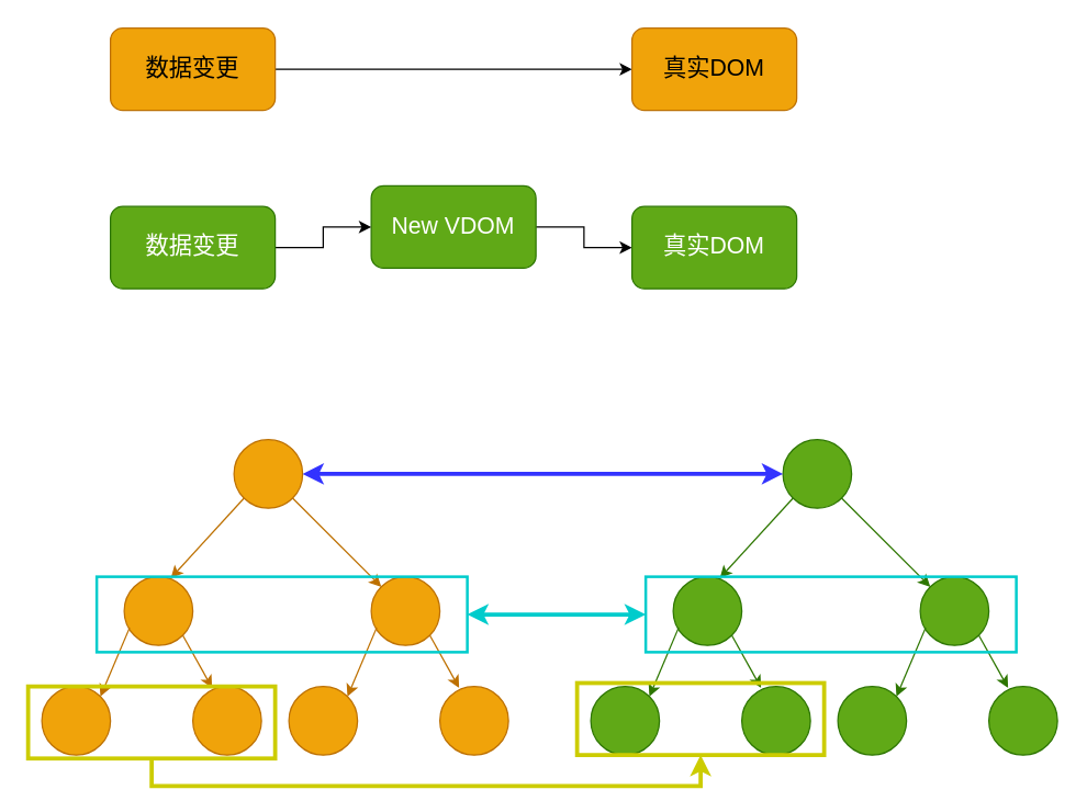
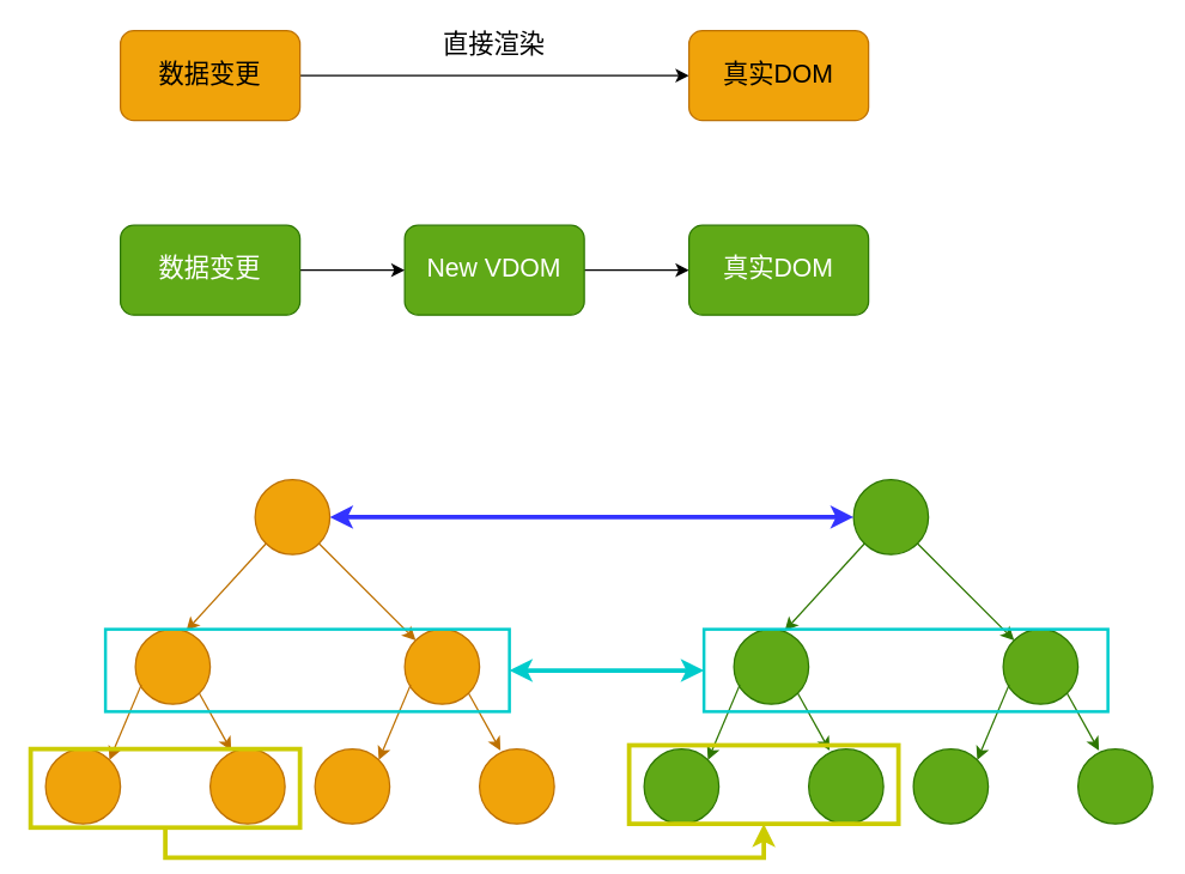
  <mxCell id="0" />
  <mxCell id="1" parent="0" />
  <mxCell id="2" style="edgeStyle=orthogonalEdgeStyle;rounded=0;orthogonalLoop=1;jettySize=auto;html=1;exitX=1;exitY=0.5;exitDx=0;exitDy=0;entryX=0;entryY=0.5;entryDx=0;entryDy=0;fontSize=17;" edge="1" parent="1" source="3" target="6"><mxGeometry relative="1" as="geometry" /></mxCell>
- <mxCell id="3" value="New VDOM" style="rounded=1;whiteSpace=wrap;html=1;fontColor=#ffffff;strokeColor=#2D7600;fillColor=#60a917;fontSize=17;" vertex="1" parent="1"><mxGeometry x="270" y="135" width="120" height="60" as="geometry" /></mxCell>
+ <mxCell id="3" value="New VDOM" style="rounded=1;whiteSpace=wrap;html=1;fontColor=#ffffff;strokeColor=#2D7600;fillColor=#60a917;fontSize=17;" vertex="1" parent="1"><mxGeometry x="270" y="150" width="120" height="60" as="geometry" /></mxCell>
  <mxCell id="4" style="edgeStyle=orthogonalEdgeStyle;rounded=0;orthogonalLoop=1;jettySize=auto;html=1;exitX=1;exitY=0.5;exitDx=0;exitDy=0;entryX=0;entryY=0.5;entryDx=0;entryDy=0;fontSize=17;" edge="1" parent="1" source="5" target="3"><mxGeometry relative="1" as="geometry" /></mxCell>
  <mxCell id="5" value="数据变更" style="rounded=1;whiteSpace=wrap;html=1;fontColor=#ffffff;strokeColor=#2D7600;fillColor=#60a917;fontSize=17;" vertex="1" parent="1"><mxGeometry x="80" y="150" width="120" height="60" as="geometry" /></mxCell>
  <mxCell id="6" value="真实DOM" style="rounded=1;whiteSpace=wrap;html=1;fontColor=#ffffff;strokeColor=#2D7600;fillColor=#60a917;fontSize=17;" vertex="1" parent="1"><mxGeometry x="460" y="150" width="120" height="60" as="geometry" /></mxCell>
  <mxCell id="7" style="edgeStyle=orthogonalEdgeStyle;rounded=0;orthogonalLoop=1;jettySize=auto;html=1;exitX=1;exitY=0.5;exitDx=0;exitDy=0;entryX=0;entryY=0.5;entryDx=0;entryDy=0;fontSize=17;" edge="1" parent="1" source="8" target="9"><mxGeometry relative="1" as="geometry" /></mxCell>
  <mxCell id="8" value="数据变更" style="rounded=1;whiteSpace=wrap;html=1;fontColor=#000000;strokeColor=#BD7000;fillColor=#f0a30a;fontSize=17;" vertex="1" parent="1"><mxGeometry x="80" y="20" width="120" height="60" as="geometry" /></mxCell>
  <mxCell id="9" value="真实DOM" style="rounded=1;whiteSpace=wrap;html=1;fontColor=#000000;strokeColor=#BD7000;fillColor=#f0a30a;fontSize=17;" vertex="1" parent="1"><mxGeometry x="460" y="20" width="120" height="60" as="geometry" /></mxCell>
+ <mxCell id="10" value="直接渲染" style="text;html=1;strokeColor=none;fillColor=none;align=center;verticalAlign=middle;whiteSpace=wrap;rounded=0;fontSize=17;" vertex="1" parent="1"><mxGeometry x="280" y="20" width="100" height="20" as="geometry" /></mxCell>
  <mxCell id="11" value="" style="ellipse;whiteSpace=wrap;html=1;aspect=fixed;fontSize=17;fillColor=#f0a30a;strokeColor=#BD7000;fontColor=#000000;" vertex="1" parent="1"><mxGeometry x="170" y="320" width="50" height="50" as="geometry" /></mxCell>
  <mxCell id="12" value="" style="endArrow=classic;html=1;fontSize=17;exitX=0;exitY=1;exitDx=0;exitDy=0;entryX=0.02;entryY=0.32;entryDx=0;entryDy=0;entryPerimeter=0;fillColor=#f0a30a;strokeColor=#BD7000;" edge="1" parent="1" source="11" target="14"><mxGeometry width="50" height="50" relative="1" as="geometry"><mxPoint x="390" y="520" as="sourcePoint" /><mxPoint x="140" y="430" as="targetPoint" /></mxGeometry></mxCell>
  <mxCell id="13" value="" style="endArrow=classic;html=1;fontSize=17;exitX=1;exitY=1;exitDx=0;exitDy=0;entryX=0;entryY=1;entryDx=0;entryDy=0;fillColor=#f0a30a;strokeColor=#BD7000;" edge="1" parent="1" source="11" target="19"><mxGeometry width="50" height="50" relative="1" as="geometry"><mxPoint x="187.322" y="412.678" as="sourcePoint" /><mxPoint x="237.322" y="437.322" as="targetPoint" /></mxGeometry></mxCell>
  <mxCell id="14" value="" style="ellipse;whiteSpace=wrap;html=1;aspect=fixed;fontSize=17;direction=south;fillColor=#f0a30a;strokeColor=#BD7000;fontColor=#000000;" vertex="1" parent="1"><mxGeometry x="90" y="420" width="50" height="50" as="geometry" /></mxCell>
  <mxCell id="15" value="" style="ellipse;whiteSpace=wrap;html=1;aspect=fixed;fontSize=17;fillColor=#f0a30a;strokeColor=#BD7000;fontColor=#000000;" vertex="1" parent="1"><mxGeometry x="30" y="500" width="50" height="50" as="geometry" /></mxCell>
  <mxCell id="16" value="" style="ellipse;whiteSpace=wrap;html=1;aspect=fixed;fontSize=17;fillColor=#f0a30a;strokeColor=#BD7000;fontColor=#000000;" vertex="1" parent="1"><mxGeometry x="140" y="500" width="50" height="50" as="geometry" /></mxCell>
  <mxCell id="17" value="" style="endArrow=classic;html=1;fontSize=17;exitX=0.74;exitY=0.92;exitDx=0;exitDy=0;entryX=1;entryY=0;entryDx=0;entryDy=0;exitPerimeter=0;fillColor=#f0a30a;strokeColor=#BD7000;" edge="1" parent="1" source="14" target="15"><mxGeometry width="50" height="50" relative="1" as="geometry"><mxPoint x="345" y="600" as="sourcePoint" /><mxPoint x="395" y="550" as="targetPoint" /></mxGeometry></mxCell>
  <mxCell id="18" value="" style="endArrow=classic;html=1;fontSize=17;exitX=1;exitY=0;exitDx=0;exitDy=0;entryX=0.28;entryY=0.02;entryDx=0;entryDy=0;entryPerimeter=0;fillColor=#f0a30a;strokeColor=#BD7000;" edge="1" parent="1" source="14" target="16"><mxGeometry width="50" height="50" relative="1" as="geometry"><mxPoint x="142.322" y="492.678" as="sourcePoint" /><mxPoint x="177" y="507" as="targetPoint" /></mxGeometry></mxCell>
  <mxCell id="19" value="" style="ellipse;whiteSpace=wrap;html=1;aspect=fixed;fontSize=17;direction=south;fillColor=#f0a30a;strokeColor=#BD7000;fontColor=#000000;" vertex="1" parent="1"><mxGeometry x="270" y="420" width="50" height="50" as="geometry" /></mxCell>
  <mxCell id="20" value="" style="ellipse;whiteSpace=wrap;html=1;aspect=fixed;fontSize=17;fillColor=#f0a30a;strokeColor=#BD7000;fontColor=#000000;" vertex="1" parent="1"><mxGeometry x="210" y="500" width="50" height="50" as="geometry" /></mxCell>
  <mxCell id="21" value="" style="ellipse;whiteSpace=wrap;html=1;aspect=fixed;fontSize=17;fillColor=#f0a30a;strokeColor=#BD7000;fontColor=#000000;" vertex="1" parent="1"><mxGeometry x="320" y="500" width="50" height="50" as="geometry" /></mxCell>
  <mxCell id="22" value="" style="endArrow=classic;html=1;fontSize=17;exitX=0.74;exitY=0.92;exitDx=0;exitDy=0;entryX=1;entryY=0;entryDx=0;entryDy=0;exitPerimeter=0;fillColor=#f0a30a;strokeColor=#BD7000;" edge="1" parent="1" source="19" target="20"><mxGeometry width="50" height="50" relative="1" as="geometry"><mxPoint x="525" y="600" as="sourcePoint" /><mxPoint x="575" y="550" as="targetPoint" /></mxGeometry></mxCell>
  <mxCell id="23" value="" style="endArrow=classic;html=1;fontSize=17;exitX=1;exitY=0;exitDx=0;exitDy=0;entryX=0.28;entryY=0.02;entryDx=0;entryDy=0;entryPerimeter=0;fillColor=#f0a30a;strokeColor=#BD7000;" edge="1" parent="1" source="19" target="21"><mxGeometry width="50" height="50" relative="1" as="geometry"><mxPoint x="322.322" y="492.678" as="sourcePoint" /><mxPoint x="357" y="507" as="targetPoint" /></mxGeometry></mxCell>
  <mxCell id="24" value="" style="ellipse;whiteSpace=wrap;html=1;aspect=fixed;fontSize=17;fillColor=#60a917;strokeColor=#2D7600;fontColor=#ffffff;" vertex="1" parent="1"><mxGeometry x="570" y="320" width="50" height="50" as="geometry" /></mxCell>
  <mxCell id="25" value="" style="endArrow=classic;html=1;fontSize=17;exitX=0;exitY=1;exitDx=0;exitDy=0;entryX=0.02;entryY=0.32;entryDx=0;entryDy=0;entryPerimeter=0;fillColor=#60a917;strokeColor=#2D7600;" edge="1" parent="1" source="24" target="27"><mxGeometry width="50" height="50" relative="1" as="geometry"><mxPoint x="790" y="520" as="sourcePoint" /><mxPoint x="540" y="430" as="targetPoint" /></mxGeometry></mxCell>
  <mxCell id="26" value="" style="endArrow=classic;html=1;fontSize=17;exitX=1;exitY=1;exitDx=0;exitDy=0;entryX=0;entryY=1;entryDx=0;entryDy=0;fillColor=#60a917;strokeColor=#2D7600;" edge="1" parent="1" source="24" target="32"><mxGeometry width="50" height="50" relative="1" as="geometry"><mxPoint x="587.322" y="412.678" as="sourcePoint" /><mxPoint x="637.322" y="437.322" as="targetPoint" /></mxGeometry></mxCell>
  <mxCell id="27" value="" style="ellipse;whiteSpace=wrap;html=1;aspect=fixed;fontSize=17;direction=south;fillColor=#60a917;strokeColor=#2D7600;fontColor=#ffffff;" vertex="1" parent="1"><mxGeometry x="490" y="420" width="50" height="50" as="geometry" /></mxCell>
  <mxCell id="28" value="" style="ellipse;whiteSpace=wrap;html=1;aspect=fixed;fontSize=17;fillColor=#60a917;strokeColor=#2D7600;fontColor=#ffffff;" vertex="1" parent="1"><mxGeometry x="430" y="500" width="50" height="50" as="geometry" /></mxCell>
  <mxCell id="29" value="" style="ellipse;whiteSpace=wrap;html=1;aspect=fixed;fontSize=17;fillColor=#60a917;strokeColor=#2D7600;fontColor=#ffffff;" vertex="1" parent="1"><mxGeometry x="540" y="500" width="50" height="50" as="geometry" /></mxCell>
  <mxCell id="30" value="" style="endArrow=classic;html=1;fontSize=17;exitX=0.74;exitY=0.92;exitDx=0;exitDy=0;entryX=1;entryY=0;entryDx=0;entryDy=0;exitPerimeter=0;fillColor=#60a917;strokeColor=#2D7600;" edge="1" parent="1" source="27" target="28"><mxGeometry width="50" height="50" relative="1" as="geometry"><mxPoint x="745" y="600" as="sourcePoint" /><mxPoint x="795" y="550" as="targetPoint" /></mxGeometry></mxCell>
  <mxCell id="31" value="" style="endArrow=classic;html=1;fontSize=17;exitX=1;exitY=0;exitDx=0;exitDy=0;entryX=0.28;entryY=0.02;entryDx=0;entryDy=0;entryPerimeter=0;fillColor=#60a917;strokeColor=#2D7600;" edge="1" parent="1" source="27" target="29"><mxGeometry width="50" height="50" relative="1" as="geometry"><mxPoint x="542.322" y="492.678" as="sourcePoint" /><mxPoint x="577" y="507" as="targetPoint" /></mxGeometry></mxCell>
  <mxCell id="32" value="" style="ellipse;whiteSpace=wrap;html=1;aspect=fixed;fontSize=17;direction=south;fillColor=#60a917;strokeColor=#2D7600;fontColor=#ffffff;" vertex="1" parent="1"><mxGeometry x="670" y="420" width="50" height="50" as="geometry" /></mxCell>
  <mxCell id="33" value="" style="ellipse;whiteSpace=wrap;html=1;aspect=fixed;fontSize=17;fillColor=#60a917;strokeColor=#2D7600;fontColor=#ffffff;" vertex="1" parent="1"><mxGeometry x="610" y="500" width="50" height="50" as="geometry" /></mxCell>
  <mxCell id="34" value="" style="ellipse;whiteSpace=wrap;html=1;aspect=fixed;fontSize=17;fillColor=#60a917;strokeColor=#2D7600;fontColor=#ffffff;" vertex="1" parent="1"><mxGeometry x="720" y="500" width="50" height="50" as="geometry" /></mxCell>
  <mxCell id="35" value="" style="endArrow=classic;html=1;fontSize=17;exitX=0.74;exitY=0.92;exitDx=0;exitDy=0;entryX=1;entryY=0;entryDx=0;entryDy=0;exitPerimeter=0;fillColor=#60a917;strokeColor=#2D7600;" edge="1" parent="1" source="32" target="33"><mxGeometry width="50" height="50" relative="1" as="geometry"><mxPoint x="925" y="600" as="sourcePoint" /><mxPoint x="975" y="550" as="targetPoint" /></mxGeometry></mxCell>
  <mxCell id="36" value="" style="endArrow=classic;html=1;fontSize=17;exitX=1;exitY=0;exitDx=0;exitDy=0;entryX=0.28;entryY=0.02;entryDx=0;entryDy=0;entryPerimeter=0;fillColor=#60a917;strokeColor=#2D7600;" edge="1" parent="1" source="32" target="34"><mxGeometry width="50" height="50" relative="1" as="geometry"><mxPoint x="722.322" y="492.678" as="sourcePoint" /><mxPoint x="757" y="507" as="targetPoint" /></mxGeometry></mxCell>
  <mxCell id="37" value="" style="endArrow=classic;startArrow=classic;html=1;fontSize=17;strokeWidth=3;exitX=1;exitY=0.5;exitDx=0;exitDy=0;entryX=0;entryY=0.5;entryDx=0;entryDy=0;fillColor=#0050ef;strokeColor=#3333FF;" edge="1" parent="1" source="11" target="24"><mxGeometry width="50" height="50" relative="1" as="geometry"><mxPoint x="380" y="500" as="sourcePoint" /><mxPoint x="430" y="450" as="targetPoint" /></mxGeometry></mxCell>
  <mxCell id="38" value="" style="rounded=0;whiteSpace=wrap;html=1;labelBackgroundColor=none;fontSize=17;fillColor=none;strokeWidth=2;strokeColor=#00CCCC;" vertex="1" parent="1"><mxGeometry x="70" y="420" width="270" height="55" as="geometry" /></mxCell>
  <mxCell id="39" value="" style="rounded=0;whiteSpace=wrap;html=1;labelBackgroundColor=none;fontSize=17;fillColor=none;strokeWidth=2;strokeColor=#00CCCC;" vertex="1" parent="1"><mxGeometry x="470" y="420" width="270" height="55" as="geometry" /></mxCell>
  <mxCell id="40" value="" style="endArrow=classic;startArrow=classic;html=1;fontSize=17;strokeWidth=3;exitX=1;exitY=0.5;exitDx=0;exitDy=0;entryX=0;entryY=0.5;entryDx=0;entryDy=0;strokeColor=#00CCCC;" edge="1" parent="1" source="38" target="39"><mxGeometry width="50" height="50" relative="1" as="geometry"><mxPoint x="420" y="520" as="sourcePoint" /><mxPoint x="470" y="470" as="targetPoint" /></mxGeometry></mxCell>
  <mxCell id="41" style="edgeStyle=orthogonalEdgeStyle;rounded=0;orthogonalLoop=1;jettySize=auto;html=1;exitX=0.5;exitY=1;exitDx=0;exitDy=0;entryX=0.5;entryY=1;entryDx=0;entryDy=0;fontSize=17;strokeWidth=3;strokeColor=#CCCC00;" edge="1" parent="1" source="42" target="43"><mxGeometry relative="1" as="geometry" /></mxCell>
  <mxCell id="42" value="" style="rounded=0;whiteSpace=wrap;html=1;labelBackgroundColor=none;fontSize=17;fillColor=none;strokeWidth=3;strokeColor=#CCCC00;" vertex="1" parent="1"><mxGeometry x="20" y="500" width="180" height="52.5" as="geometry" /></mxCell>
  <mxCell id="43" value="" style="rounded=0;whiteSpace=wrap;html=1;labelBackgroundColor=none;fontSize=17;fillColor=none;strokeWidth=3;strokeColor=#CCCC00;" vertex="1" parent="1"><mxGeometry x="420" y="497.5" width="180" height="52.5" as="geometry" /></mxCell>
